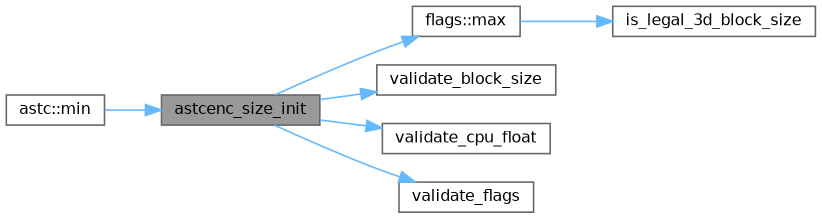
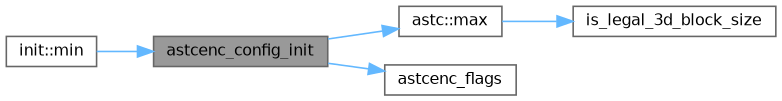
  digraph {
    rankdir=LR
    node [color=grey40 fillcolor=white fontname=Helvetica fontsize=10 shape=box style=filled]
    edge [color=steelblue1 fontname=Helvetica fontsize=10 labelfontname=Helvetica labelfontsize=10 style=solid]
-   n1 [color=gray40 fillcolor=grey60 fontcolor=black height=0.2 label=astcenc_size_init width=0.4]
-   n2 [height=0.2 label="flags::max" width=0.4]
-   n3 [height=0.2 label=validate_block_size width=0.4]
-   n4 [height=0.2 label=validate_cpu_float width=0.4]
-   n5 [height=0.2 label=validate_flags width=0.4]
+   n1 [color=gray40 fillcolor=grey60 fontcolor=black height=0.2 label=astcenc_config_init width=0.4]
+   n2 [height=0.2 label="astc::max" width=0.4]
+   n5 [height=0.2 label=astcenc_flags width=0.4]
    n6 [height=0.2 label=is_legal_3d_block_size width=0.4]
-   n7 [height=0.2 label="astc::min" width=0.4]
+   n7 [height=0.2 label="init::min" width=0.4]
    n1 -> n2
-   n1 -> n3
-   n1 -> n4
    n1 -> n5
    n2 -> n6
    n7 -> n1
  }
